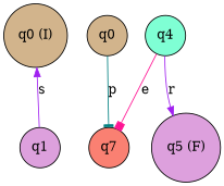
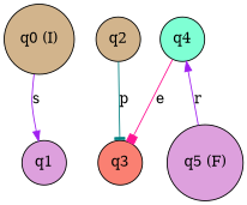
  digraph {
    rankdir=TB
    node [fillcolor=tan shape=circle style=filled]
    edge [arrowhead=normal color=purple]
    n1 [label="q0 (I)"]
    n2 [fillcolor=plum label=q1]
-   n3 [label=q0]
-   n4 [fillcolor=salmon label=q7]
+   n3 [label=q2]
+   n4 [fillcolor=salmon label=q3]
    n5 [fillcolor=aquamarine label=q4]
    n6 [fillcolor=plum label="q5 (F)"]
-   n2 -> n1 [label=s]
+   n1 -> n2 [label=s]
    n3 -> n4 [arrowhead=tee color=teal label=p]
    n5 -> n4 [arrowhead=box color=deeppink label=e]
-   n5 -> n6 [label=r]
+   n6 -> n5 [label=r]
  }
